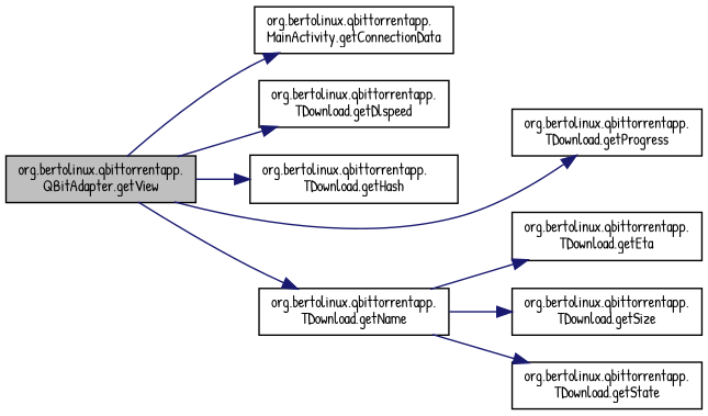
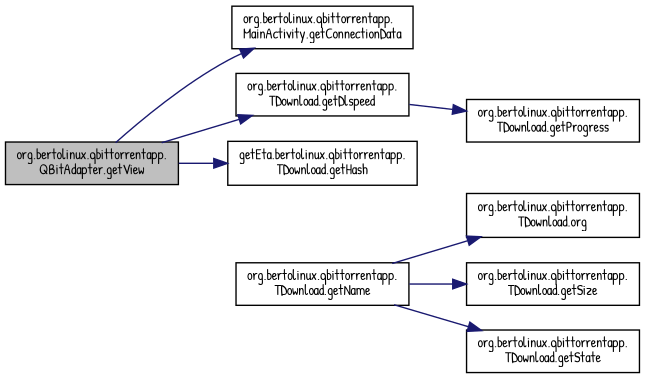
  digraph {
    fontname="Patrick Hand"
    rankdir=LR
    node [color=black fillcolor=white fontname="Patrick Hand" fontsize=10 shape=record style=filled]
    edge [color=midnightblue fontname="Patrick Hand" fontsize=10 labelfontname=Helvetica labelfontsize=10 style=solid]
    n1 [fillcolor=grey75 fontcolor=black height=0.2 label="org.bertolinux.qbittorrentapp.\lQBitAdapter.getView" width=0.4]
    n2 [height=0.2 label="org.bertolinux.qbittorrentapp.\lMainActivity.getConnectionData" width=0.4]
    n3 [height=0.2 label="org.bertolinux.qbittorrentapp.\lTDownload.getDlspeed" width=0.4]
-   n4 [height=0.2 label="org.bertolinux.qbittorrentapp.\lTDownload.getHash" width=0.4]
+   n4 [height=0.2 label="getEta.bertolinux.qbittorrentapp.\lTDownload.getHash" width=0.4]
    n5 [height=0.2 label="org.bertolinux.qbittorrentapp.\lTDownload.getName" width=0.4]
    n6 [height=0.2 label="org.bertolinux.qbittorrentapp.\lTDownload.getProgress" width=0.4]
-   n7 [height=0.2 label="org.bertolinux.qbittorrentapp.\lTDownload.getEta" width=0.4]
+   n7 [height=0.2 label="org.bertolinux.qbittorrentapp.\lTDownload.org" width=0.4]
    n8 [height=0.2 label="org.bertolinux.qbittorrentapp.\lTDownload.getSize" width=0.4]
    n9 [height=0.2 label="org.bertolinux.qbittorrentapp.\lTDownload.getState" width=0.4]
    n1 -> n2
    n1 -> n3
    n1 -> n4
-   n1 -> n5
-   n1 -> n6
+   n3 -> n6
    n5 -> n7
    n5 -> n8
    n5 -> n9
  }
